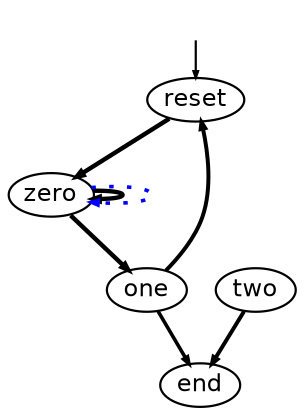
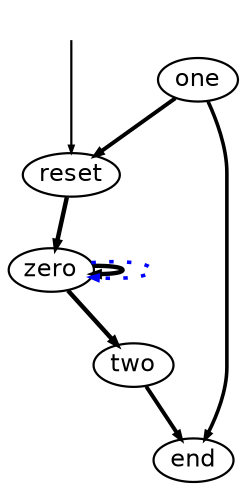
  digraph {
    nodesep=0.18
    rankdir=TB
    ranksep=0.08
    node [fontname=Helvetica fontsize=11.0 margin=0.01 shape=ellipse]
    edge [arrowhead=normal arrowsize=.3 fontname=Helvetica fontsize=6.0 margin=0.05 penwidth=2.0043213737826426]
    None [height=0.1 shape=none style=invis width=0.1]
    reset [height=0.1 width=0.5]
    zero [height=0.1 width=0.5]
    one [height=0.1 width=0.5]
    end [height=0.1 width=0.5]
    two [height=0.1 width=0.5]
    subgraph sub_1 {
      rank=source
      None
    }
    None -> reset [penwidth=""]
    reset -> zero [label=" "]
    zero -> zero [label=" " penwidth=1.9590413923210936]
    zero -> zero [color=blue label=" " penwidth=1.6127838567197355 style=dotted]
-   zero -> one [label=" "]
+   zero -> two [label=" "]
    one -> reset [label=" " penwidth=1.7853298350107671]
    one -> end [label=" " penwidth=1.6127838567197355]
    two -> end [label=" " penwidth=1.7853298350107671]
  }
